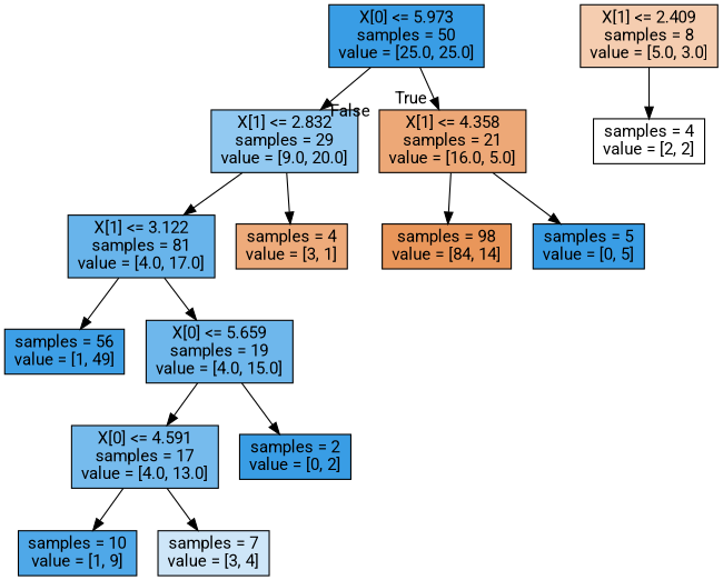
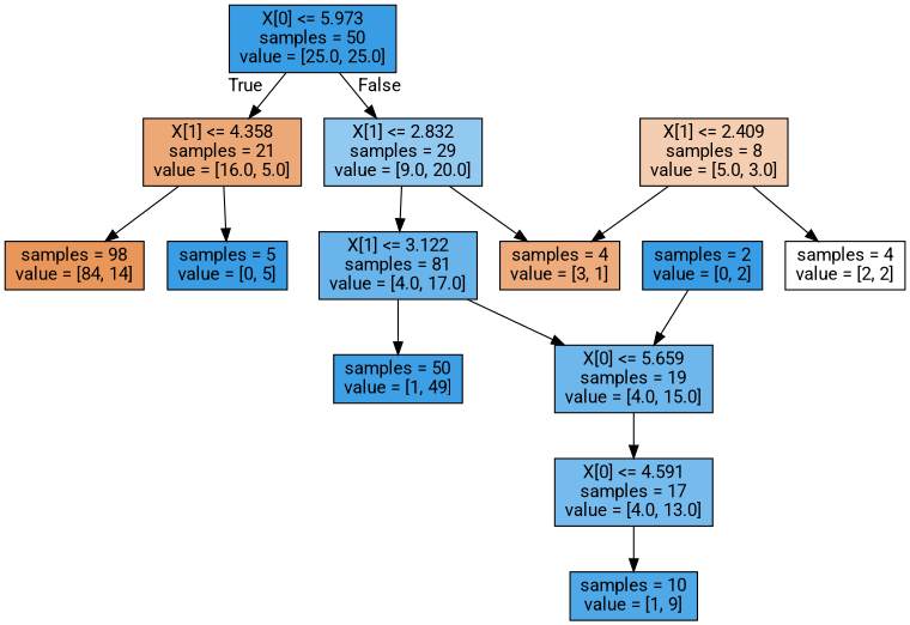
  digraph {
    fontname=Roboto
    node [color=black fillcolor="#399de5" fontname=Roboto shape=box style=filled]
    edge [fontname=Roboto]
    n1 [label="X[0] <= 5.973\nsamples = 50\nvalue = [25.0, 25.0]"]
    n2 [fillcolor="#92c9f1" label="X[1] <= 2.832\nsamples = 29\nvalue = [9.0, 20.0]"]
    n3 [fillcolor="#eda877" label="X[1] <= 4.358\nsamples = 21\nvalue = [16.0, 5.0]"]
    n4 [fillcolor="#68b4eb" label="X[1] <= 3.122\nsamples = 81\nvalue = [4.0, 17.0]"]
    n5 [fillcolor="#eeab7b" label="samples = 4\nvalue = [3, 1]"]
    n6 [fillcolor="#e9965a" label="samples = 98\nvalue = [84, 14]"]
    n7 [label="samples = 5\nvalue = [0, 5]"]
    n8 [fillcolor="#f5cdb0" label="X[1] <= 2.409\nsamples = 8\nvalue = [5.0, 3.0]"]
    n9 [fillcolor="#ffffff" label="samples = 4\nvalue = [2, 2]"]
-   n10 [fillcolor="#3d9fe6" label="samples = 56\nvalue = [1, 49]"]
+   n10 [fillcolor="#3d9fe6" label="samples = 50\nvalue = [1, 49]"]
    n11 [fillcolor="#6eb7ec" label="X[0] <= 5.659\nsamples = 19\nvalue = [4.0, 15.0]"]
    n12 [fillcolor="#76bbed" label="X[0] <= 4.591\nsamples = 17\nvalue = [4.0, 13.0]"]
    n13 [label="samples = 2\nvalue = [0, 2]"]
    n14 [fillcolor="#4fa8e8" label="samples = 10\nvalue = [1, 9]"]
-   n15 [fillcolor="#cee6f8" label="samples = 7\nvalue = [3, 4]"]
    n1 -> n2 [headlabel=False labelangle=-45 labeldistance=2.5]
    n1 -> n3 [headlabel=True labelangle=45 labeldistance=2.5]
    n2 -> n4
    n2 -> n5
    n3 -> n6
    n3 -> n7
    n4 -> n10
    n4 -> n11
+   n8 -> n5
    n8 -> n9
    n11 -> n12
-   n11 -> n13
+   n13 -> n11
    n12 -> n14
-   n12 -> n15
  }
